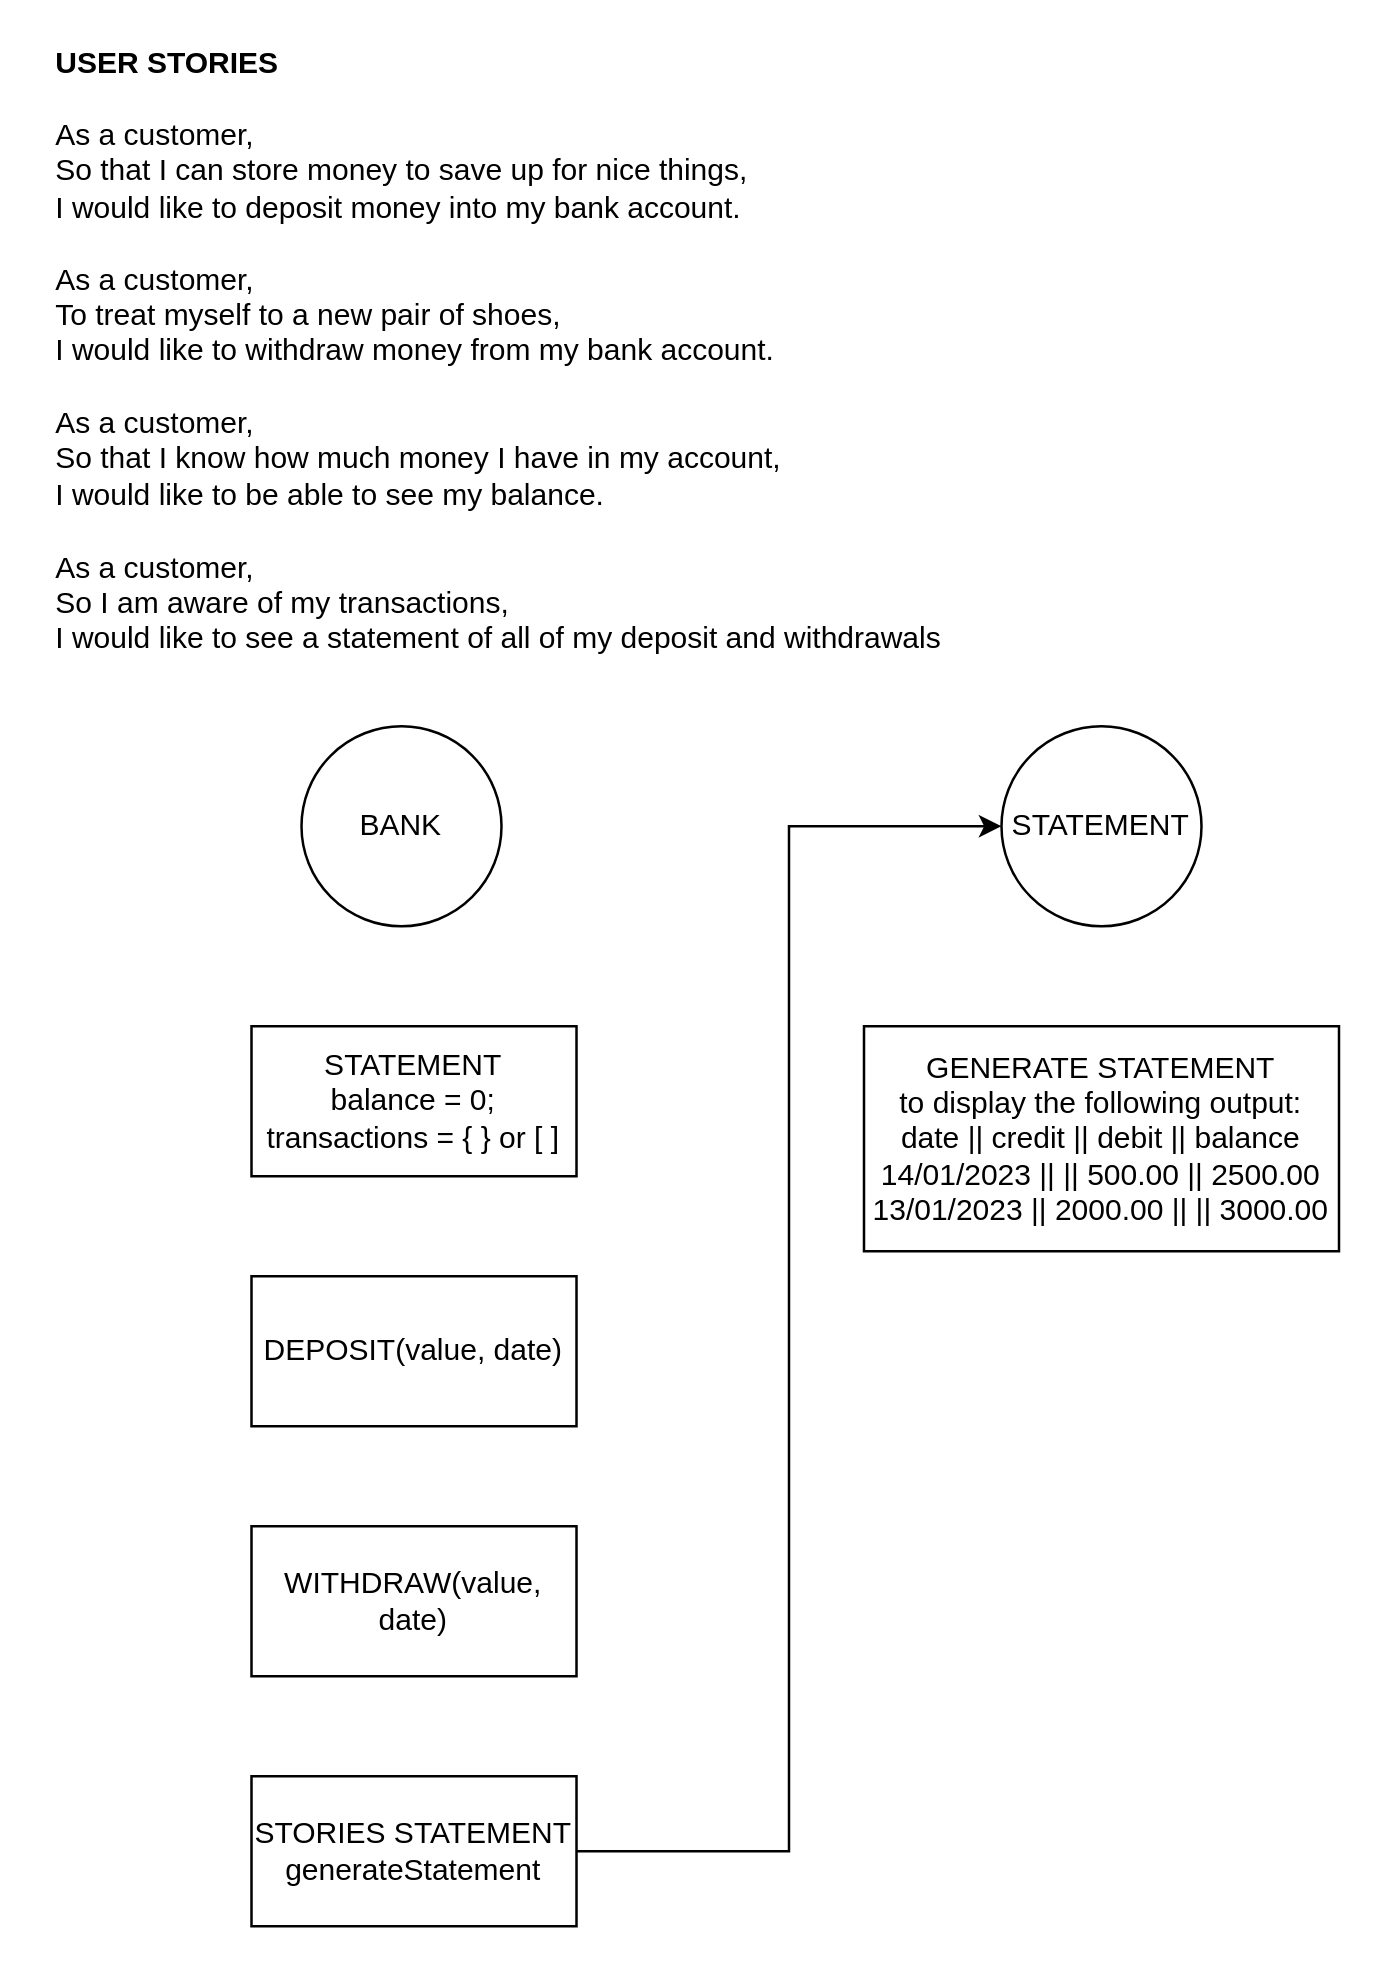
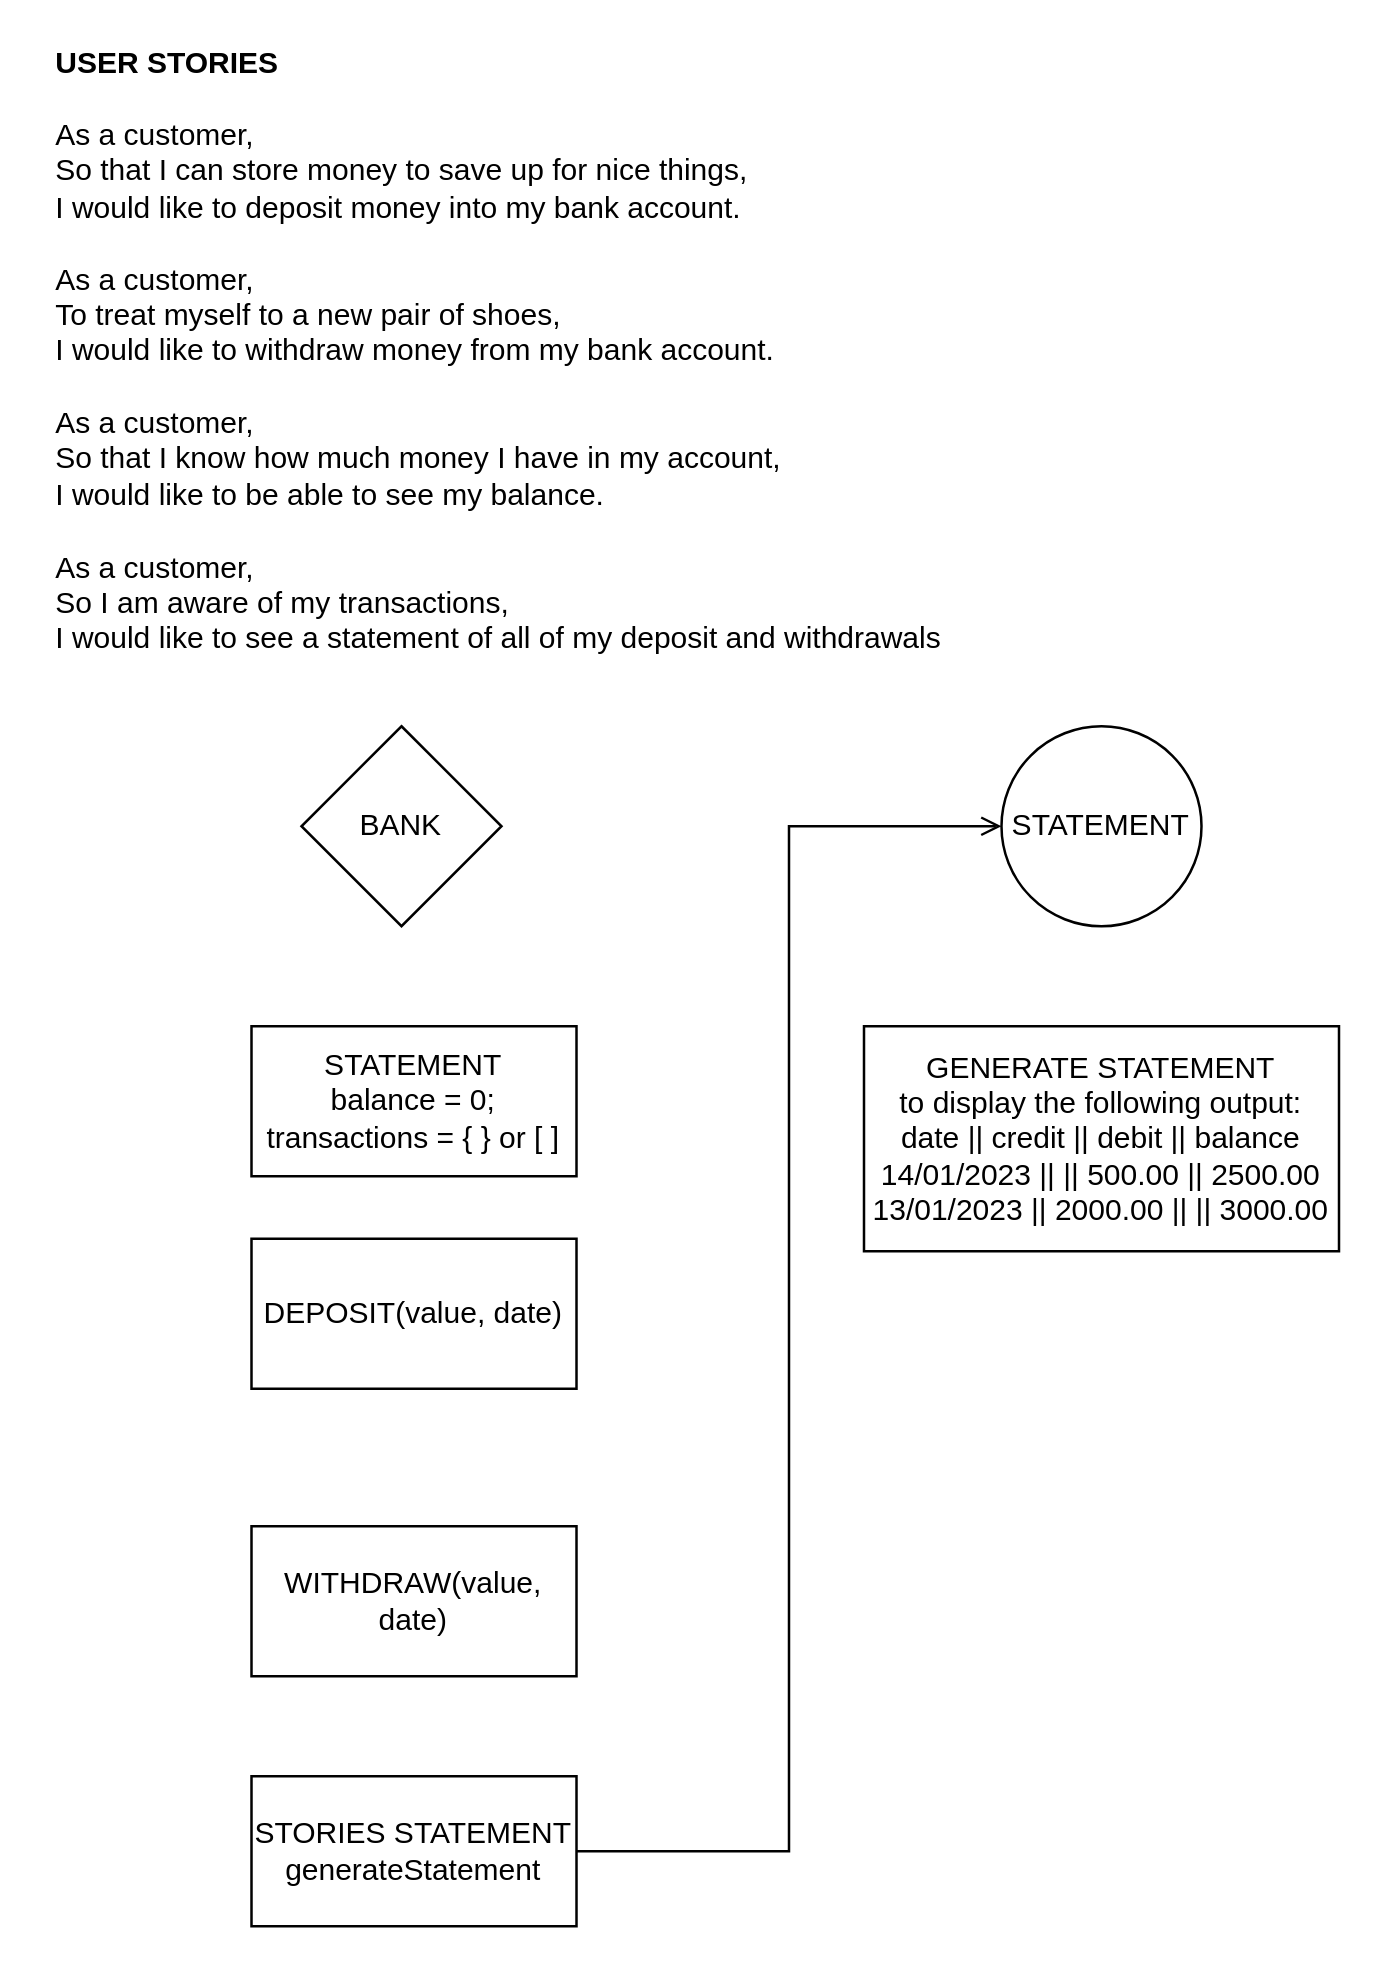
  <mxCell id="0" />
  <mxCell id="1" parent="0" />
- <mxCell id="2" value="BANK" style="ellipse;whiteSpace=wrap;html=1;aspect=fixed;" parent="1" vertex="1"><mxGeometry x="120" y="290" width="80" height="80" as="geometry" /></mxCell>
- <mxCell id="3" value="DEPOSIT(value, date)" style="rounded=0;whiteSpace=wrap;html=1;" parent="1" vertex="1"><mxGeometry x="100" y="510" width="130" height="60" as="geometry" /></mxCell>
+ <mxCell id="2" value="BANK" style="rhombus;whiteSpace=wrap;html=1;aspect=fixed;" parent="1" vertex="1"><mxGeometry x="120" y="290" width="80" height="80" as="geometry" /></mxCell>
+ <mxCell id="3" value="DEPOSIT(value, date)" style="rounded=0;whiteSpace=wrap;html=1;" parent="1" vertex="1"><mxGeometry x="100" y="495" width="130" height="60" as="geometry" /></mxCell>
  <mxCell id="4" value="WITHDRAW(value, date)" style="rounded=0;whiteSpace=wrap;html=1;" parent="1" vertex="1"><mxGeometry x="100" y="610" width="130" height="60" as="geometry" /></mxCell>
  <mxCell id="5" value="GENERATE STATEMENT&lt;br&gt;to display the following output:&lt;br&gt;&lt;div&gt;date || credit || debit || balance&lt;/div&gt;&lt;div&gt;14/01/2023 || || 500.00 || 2500.00&lt;/div&gt;&lt;div&gt;13/01/2023 || 2000.00 || || 3000.00&lt;/div&gt;" style="rounded=0;whiteSpace=wrap;html=1;" parent="1" vertex="1"><mxGeometry x="345" y="410" width="190" height="90" as="geometry" /></mxCell>
  <mxCell id="6" value="STATEMENT&lt;br&gt;balance = 0;&lt;br&gt;transactions = { } or [ ]" style="rounded=0;whiteSpace=wrap;html=1;" parent="1" vertex="1"><mxGeometry x="100" y="410" width="130" height="60" as="geometry" /></mxCell>
  <mxCell id="7" value="&lt;b&gt;USER STORIES&lt;br&gt;&lt;/b&gt;&lt;div&gt;&lt;br&gt;&lt;/div&gt;As a customer,&lt;br&gt;So that I can store money to save up for nice things,&lt;br&gt;I would like to deposit money into my bank account.&lt;br&gt;&lt;br&gt;As a customer,&lt;br&gt;To treat myself to a new pair of shoes,&lt;br&gt;I would like to withdraw money from my bank account.&lt;br&gt;&lt;br&gt;As a customer,&lt;br&gt;So that I know how much money I have in my account,&lt;br&gt;I would like to be able to see my balance.&lt;br&gt;&lt;br&gt;As a customer,&lt;br&gt;So I am aware of my transactions,&lt;br&gt;I would like to see a statement of all of my deposit and withdrawals" style="text;html=1;align=left;verticalAlign=middle;resizable=0;points=[];autosize=1;strokeColor=none;fillColor=none;" parent="1" vertex="1"><mxGeometry x="20" y="20" width="370" height="240" as="geometry" /></mxCell>
  <mxCell id="8" value="STATEMENT" style="ellipse;whiteSpace=wrap;html=1;aspect=fixed;" parent="1" vertex="1"><mxGeometry x="400" y="290" width="80" height="80" as="geometry" /></mxCell>
- <mxCell id="9" style="edgeStyle=orthogonalEdgeStyle;rounded=0;orthogonalLoop=1;jettySize=auto;html=1;entryX=0;entryY=0.5;entryDx=0;entryDy=0;" edge="1" parent="1" source="10" target="8"><mxGeometry relative="1" as="geometry" /></mxCell>
+ <mxCell id="9" style="edgeStyle=orthogonalEdgeStyle;rounded=0;orthogonalLoop=1;jettySize=auto;html=1;entryX=0;entryY=0.5;entryDx=0;entryDy=0;endArrow=open;" edge="1" parent="1" source="10" target="8"><mxGeometry relative="1" as="geometry" /></mxCell>
  <mxCell id="10" value="STORIES STATEMENT&lt;br&gt;generateStatement" style="rounded=0;whiteSpace=wrap;html=1;" parent="1" vertex="1"><mxGeometry x="100" y="710" width="130" height="60" as="geometry" /></mxCell>
